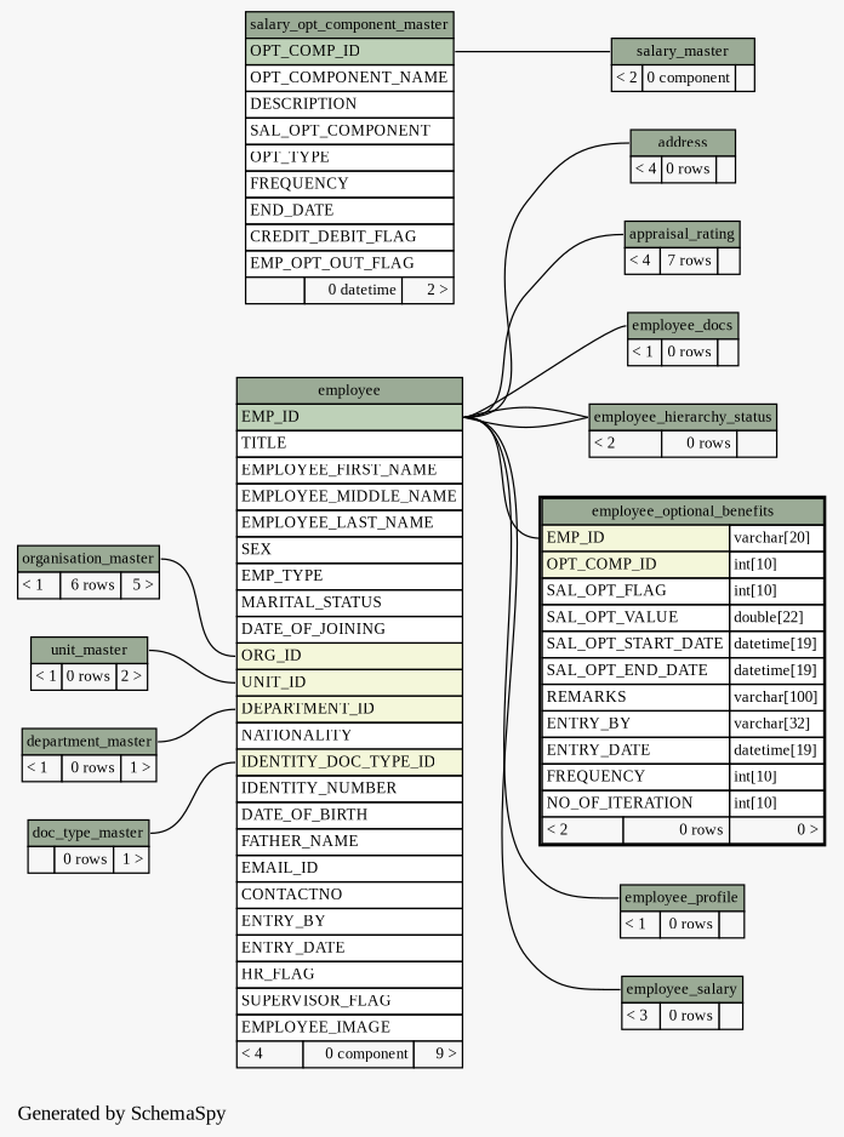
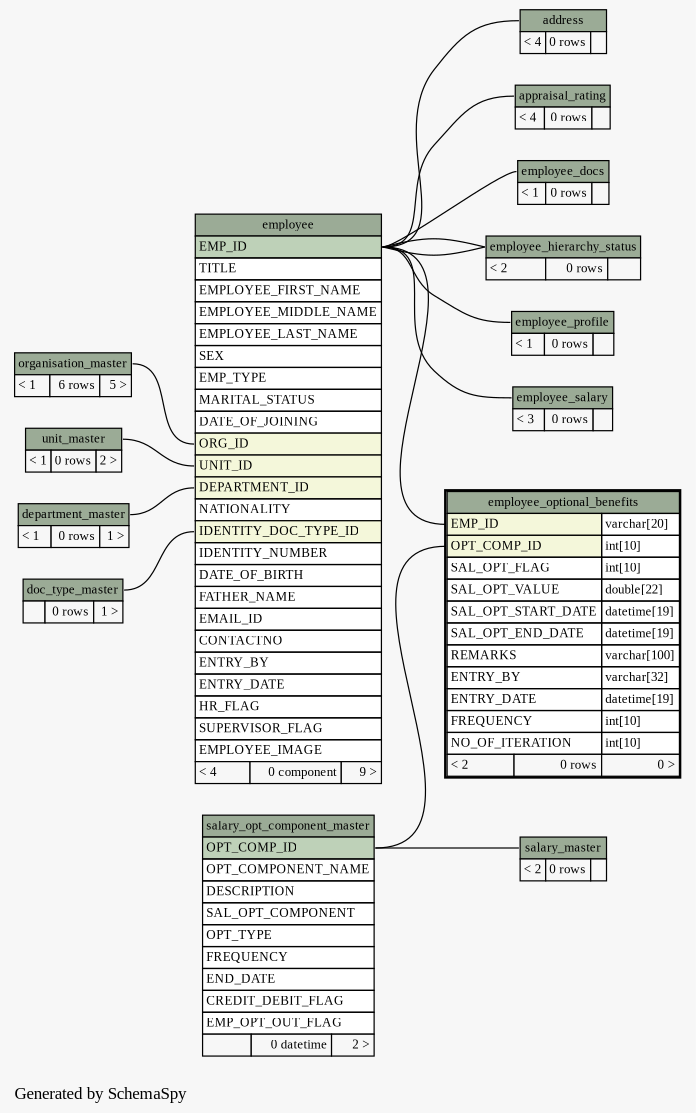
  digraph {
    bgcolor="#f7f7f7"
    fontname="Liberation Serif"
    label="\nGenerated by SchemaSpy"
    labeljust=l
    rankdir=RL
    node [fontname="Liberation Serif" fontsize=11 shape=plaintext]
    edge [arrowhead=none arrowsize=0.8 arrowtail=crowodot fontname="Liberation Serif" headport="EMP_ID:e" tailport="employee_hierarchy_status.heading:w"]
    n1 [label=<     <TABLE BORDER="0" CELLBORDER="1" CELLSPACING="0" BGCOLOR="#ffffff">       <TR><TD PORT="address.heading" COLSPAN="3" BGCOLOR="#9bab96" ALIGN="CENTER">address</TD></TR>       <TR><TD ALIGN="LEFT" BGCOLOR="#f7f7f7">&lt; 4</TD><TD ALIGN="RIGHT" BGCOLOR="#f7f7f7">0 rows</TD><TD ALIGN="RIGHT" BGCOLOR="#f7f7f7">  </TD></TR>     </TABLE>>]
    n2 [label=<     <TABLE BORDER="0" CELLBORDER="1" CELLSPACING="0" BGCOLOR="#ffffff">       <TR><TD PORT="employee.heading" COLSPAN="3" BGCOLOR="#9bab96" ALIGN="CENTER">employee</TD></TR>       <TR><TD PORT="EMP_ID" COLSPAN="3" BGCOLOR="#bed1b8" ALIGN="LEFT">EMP_ID</TD></TR>       <TR><TD PORT="TITLE" COLSPAN="3" ALIGN="LEFT">TITLE</TD></TR>       <TR><TD PORT="EMPLOYEE_FIRST_NAME" COLSPAN="3" ALIGN="LEFT">EMPLOYEE_FIRST_NAME</TD></TR>       <TR><TD PORT="EMPLOYEE_MIDDLE_NAME" COLSPAN="3" ALIGN="LEFT">EMPLOYEE_MIDDLE_NAME</TD></TR>       <TR><TD PORT="EMPLOYEE_LAST_NAME" COLSPAN="3" ALIGN="LEFT">EMPLOYEE_LAST_NAME</TD></TR>       <TR><TD PORT="SEX" COLSPAN="3" ALIGN="LEFT">SEX</TD></TR>       <TR><TD PORT="EMP_TYPE" COLSPAN="3" ALIGN="LEFT">EMP_TYPE</TD></TR>       <TR><TD PORT="MARITAL_STATUS" COLSPAN="3" ALIGN="LEFT">MARITAL_STATUS</TD></TR>       <TR><TD PORT="DATE_OF_JOINING" COLSPAN="3" ALIGN="LEFT">DATE_OF_JOINING</TD></TR>       <TR><TD PORT="ORG_ID" COLSPAN="3" BGCOLOR="#f4f7da" ALIGN="LEFT">ORG_ID</TD></TR>       <TR><TD PORT="UNIT_ID" COLSPAN="3" BGCOLOR="#f4f7da" ALIGN="LEFT">UNIT_ID</TD></TR>       <TR><TD PORT="DEPARTMENT_ID" COLSPAN="3" BGCOLOR="#f4f7da" ALIGN="LEFT">DEPARTMENT_ID</TD></TR>       <TR><TD PORT="NATIONALITY" COLSPAN="3" ALIGN="LEFT">NATIONALITY</TD></TR>       <TR><TD PORT="IDENTITY_DOC_TYPE_ID" COLSPAN="3" BGCOLOR="#f4f7da" ALIGN="LEFT">IDENTITY_DOC_TYPE_ID</TD></TR>       <TR><TD PORT="IDENTITY_NUMBER" COLSPAN="3" ALIGN="LEFT">IDENTITY_NUMBER</TD></TR>       <TR><TD PORT="DATE_OF_BIRTH" COLSPAN="3" ALIGN="LEFT">DATE_OF_BIRTH</TD></TR>       <TR><TD PORT="FATHER_NAME" COLSPAN="3" ALIGN="LEFT">FATHER_NAME</TD></TR>       <TR><TD PORT="EMAIL_ID" COLSPAN="3" ALIGN="LEFT">EMAIL_ID</TD></TR>       <TR><TD PORT="CONTACTNO" COLSPAN="3" ALIGN="LEFT">CONTACTNO</TD></TR>       <TR><TD PORT="ENTRY_BY" COLSPAN="3" ALIGN="LEFT">ENTRY_BY</TD></TR>       <TR><TD PORT="ENTRY_DATE" COLSPAN="3" ALIGN="LEFT">ENTRY_DATE</TD></TR>       <TR><TD PORT="HR_FLAG" COLSPAN="3" ALIGN="LEFT">HR_FLAG</TD></TR>       <TR><TD PORT="SUPERVISOR_FLAG" COLSPAN="3" ALIGN="LEFT">SUPERVISOR_FLAG</TD></TR>       <TR><TD PORT="EMPLOYEE_IMAGE" COLSPAN="3" ALIGN="LEFT">EMPLOYEE_IMAGE</TD></TR>       <TR><TD ALIGN="LEFT" BGCOLOR="#f7f7f7">&lt; 4</TD><TD ALIGN="RIGHT" BGCOLOR="#f7f7f7">0 component</TD><TD ALIGN="RIGHT" BGCOLOR="#f7f7f7">9 &gt;</TD></TR>     </TABLE>>]
    n3 [label=<     <TABLE BORDER="0" CELLBORDER="1" CELLSPACING="0" BGCOLOR="#ffffff">       <TR><TD PORT="department_master.heading" COLSPAN="3" BGCOLOR="#9bab96" ALIGN="CENTER">department_master</TD></TR>       <TR><TD ALIGN="LEFT" BGCOLOR="#f7f7f7">&lt; 1</TD><TD ALIGN="RIGHT" BGCOLOR="#f7f7f7">0 rows</TD><TD ALIGN="RIGHT" BGCOLOR="#f7f7f7">1 &gt;</TD></TR>     </TABLE>>]
    n4 [label=<     <TABLE BORDER="0" CELLBORDER="1" CELLSPACING="0" BGCOLOR="#ffffff">       <TR><TD PORT="doc_type_master.heading" COLSPAN="3" BGCOLOR="#9bab96" ALIGN="CENTER">doc_type_master</TD></TR>       <TR><TD ALIGN="LEFT" BGCOLOR="#f7f7f7">  </TD><TD ALIGN="RIGHT" BGCOLOR="#f7f7f7">0 rows</TD><TD ALIGN="RIGHT" BGCOLOR="#f7f7f7">1 &gt;</TD></TR>     </TABLE>>]
    n5 [label=<     <TABLE BORDER="0" CELLBORDER="1" CELLSPACING="0" BGCOLOR="#ffffff">       <TR><TD PORT="organisation_master.heading" COLSPAN="3" BGCOLOR="#9bab96" ALIGN="CENTER">organisation_master</TD></TR>       <TR><TD ALIGN="LEFT" BGCOLOR="#f7f7f7">&lt; 1</TD><TD ALIGN="RIGHT" BGCOLOR="#f7f7f7">6 rows</TD><TD ALIGN="RIGHT" BGCOLOR="#f7f7f7">5 &gt;</TD></TR>     </TABLE>>]
    n6 [label=<     <TABLE BORDER="0" CELLBORDER="1" CELLSPACING="0" BGCOLOR="#ffffff">       <TR><TD PORT="unit_master.heading" COLSPAN="3" BGCOLOR="#9bab96" ALIGN="CENTER">unit_master</TD></TR>       <TR><TD ALIGN="LEFT" BGCOLOR="#f7f7f7">&lt; 1</TD><TD ALIGN="RIGHT" BGCOLOR="#f7f7f7">0 rows</TD><TD ALIGN="RIGHT" BGCOLOR="#f7f7f7">2 &gt;</TD></TR>     </TABLE>>]
-   n7 [label=<     <TABLE BORDER="0" CELLBORDER="1" CELLSPACING="0" BGCOLOR="#ffffff">       <TR><TD PORT="appraisal_rating.heading" COLSPAN="3" BGCOLOR="#9bab96" ALIGN="CENTER">appraisal_rating</TD></TR>       <TR><TD ALIGN="LEFT" BGCOLOR="#f7f7f7">&lt; 4</TD><TD ALIGN="RIGHT" BGCOLOR="#f7f7f7">7 rows</TD><TD ALIGN="RIGHT" BGCOLOR="#f7f7f7">  </TD></TR>     </TABLE>>]
+   n7 [label=<     <TABLE BORDER="0" CELLBORDER="1" CELLSPACING="0" BGCOLOR="#ffffff">       <TR><TD PORT="appraisal_rating.heading" COLSPAN="3" BGCOLOR="#9bab96" ALIGN="CENTER">appraisal_rating</TD></TR>       <TR><TD ALIGN="LEFT" BGCOLOR="#f7f7f7">&lt; 4</TD><TD ALIGN="RIGHT" BGCOLOR="#f7f7f7">0 rows</TD><TD ALIGN="RIGHT" BGCOLOR="#f7f7f7">  </TD></TR>     </TABLE>>]
    n8 [label=<     <TABLE BORDER="0" CELLBORDER="1" CELLSPACING="0" BGCOLOR="#ffffff">       <TR><TD PORT="employee_docs.heading" COLSPAN="3" BGCOLOR="#9bab96" ALIGN="CENTER">employee_docs</TD></TR>       <TR><TD ALIGN="LEFT" BGCOLOR="#f7f7f7">&lt; 1</TD><TD ALIGN="RIGHT" BGCOLOR="#f7f7f7">0 rows</TD><TD ALIGN="RIGHT" BGCOLOR="#f7f7f7">  </TD></TR>     </TABLE>>]
    n9 [label=<     <TABLE BORDER="0" CELLBORDER="1" CELLSPACING="0" BGCOLOR="#ffffff">       <TR><TD PORT="employee_hierarchy_status.heading" COLSPAN="3" BGCOLOR="#9bab96" ALIGN="CENTER">employee_hierarchy_status</TD></TR>       <TR><TD ALIGN="LEFT" BGCOLOR="#f7f7f7">&lt; 2</TD><TD ALIGN="RIGHT" BGCOLOR="#f7f7f7">0 rows</TD><TD ALIGN="RIGHT" BGCOLOR="#f7f7f7">  </TD></TR>     </TABLE>>]
    n10 [label=<     <TABLE BORDER="2" CELLBORDER="1" CELLSPACING="0" BGCOLOR="#ffffff">       <TR><TD PORT="employee_optional_benefits.heading" COLSPAN="3" BGCOLOR="#9bab96" ALIGN="CENTER">employee_optional_benefits</TD></TR>       <TR><TD PORT="EMP_ID" COLSPAN="2" BGCOLOR="#f4f7da" ALIGN="LEFT">EMP_ID</TD><TD PORT="EMP_ID.type" ALIGN="LEFT">varchar[20]</TD></TR>       <TR><TD PORT="OPT_COMP_ID" COLSPAN="2" BGCOLOR="#f4f7da" ALIGN="LEFT">OPT_COMP_ID</TD><TD PORT="OPT_COMP_ID.type" ALIGN="LEFT">int[10]</TD></TR>       <TR><TD PORT="SAL_OPT_FLAG" COLSPAN="2" ALIGN="LEFT">SAL_OPT_FLAG</TD><TD PORT="SAL_OPT_FLAG.type" ALIGN="LEFT">int[10]</TD></TR>       <TR><TD PORT="SAL_OPT_VALUE" COLSPAN="2" ALIGN="LEFT">SAL_OPT_VALUE</TD><TD PORT="SAL_OPT_VALUE.type" ALIGN="LEFT">double[22]</TD></TR>       <TR><TD PORT="SAL_OPT_START_DATE" COLSPAN="2" ALIGN="LEFT">SAL_OPT_START_DATE</TD><TD PORT="SAL_OPT_START_DATE.type" ALIGN="LEFT">datetime[19]</TD></TR>       <TR><TD PORT="SAL_OPT_END_DATE" COLSPAN="2" ALIGN="LEFT">SAL_OPT_END_DATE</TD><TD PORT="SAL_OPT_END_DATE.type" ALIGN="LEFT">datetime[19]</TD></TR>       <TR><TD PORT="REMARKS" COLSPAN="2" ALIGN="LEFT">REMARKS</TD><TD PORT="REMARKS.type" ALIGN="LEFT">varchar[100]</TD></TR>       <TR><TD PORT="ENTRY_BY" COLSPAN="2" ALIGN="LEFT">ENTRY_BY</TD><TD PORT="ENTRY_BY.type" ALIGN="LEFT">varchar[32]</TD></TR>       <TR><TD PORT="ENTRY_DATE" COLSPAN="2" ALIGN="LEFT">ENTRY_DATE</TD><TD PORT="ENTRY_DATE.type" ALIGN="LEFT">datetime[19]</TD></TR>       <TR><TD PORT="FREQUENCY" COLSPAN="2" ALIGN="LEFT">FREQUENCY</TD><TD PORT="FREQUENCY.type" ALIGN="LEFT">int[10]</TD></TR>       <TR><TD PORT="NO_OF_ITERATION" COLSPAN="2" ALIGN="LEFT">NO_OF_ITERATION</TD><TD PORT="NO_OF_ITERATION.type" ALIGN="LEFT">int[10]</TD></TR>       <TR><TD ALIGN="LEFT" BGCOLOR="#f7f7f7">&lt; 2</TD><TD ALIGN="RIGHT" BGCOLOR="#f7f7f7">0 rows</TD><TD ALIGN="RIGHT" BGCOLOR="#f7f7f7">0 &gt;</TD></TR>     </TABLE>>]
    n11 [label=<     <TABLE BORDER="0" CELLBORDER="1" CELLSPACING="0" BGCOLOR="#ffffff">       <TR><TD PORT="salary_opt_component_master.heading" COLSPAN="3" BGCOLOR="#9bab96" ALIGN="CENTER">salary_opt_component_master</TD></TR>       <TR><TD PORT="OPT_COMP_ID" COLSPAN="3" BGCOLOR="#bed1b8" ALIGN="LEFT">OPT_COMP_ID</TD></TR>       <TR><TD PORT="OPT_COMPONENT_NAME" COLSPAN="3" ALIGN="LEFT">OPT_COMPONENT_NAME</TD></TR>       <TR><TD PORT="DESCRIPTION" COLSPAN="3" ALIGN="LEFT">DESCRIPTION</TD></TR>       <TR><TD PORT="SAL_OPT_COMPONENT" COLSPAN="3" ALIGN="LEFT">SAL_OPT_COMPONENT</TD></TR>       <TR><TD PORT="OPT_TYPE" COLSPAN="3" ALIGN="LEFT">OPT_TYPE</TD></TR>       <TR><TD PORT="FREQUENCY" COLSPAN="3" ALIGN="LEFT">FREQUENCY</TD></TR>       <TR><TD PORT="END_DATE" COLSPAN="3" ALIGN="LEFT">END_DATE</TD></TR>       <TR><TD PORT="CREDIT_DEBIT_FLAG" COLSPAN="3" ALIGN="LEFT">CREDIT_DEBIT_FLAG</TD></TR>       <TR><TD PORT="EMP_OPT_OUT_FLAG" COLSPAN="3" ALIGN="LEFT">EMP_OPT_OUT_FLAG</TD></TR>       <TR><TD ALIGN="LEFT" BGCOLOR="#f7f7f7">  </TD><TD ALIGN="RIGHT" BGCOLOR="#f7f7f7">0 datetime</TD><TD ALIGN="RIGHT" BGCOLOR="#f7f7f7">2 &gt;</TD></TR>     </TABLE>>]
    n12 [label=<     <TABLE BORDER="0" CELLBORDER="1" CELLSPACING="0" BGCOLOR="#ffffff">       <TR><TD PORT="employee_profile.heading" COLSPAN="3" BGCOLOR="#9bab96" ALIGN="CENTER">employee_profile</TD></TR>       <TR><TD ALIGN="LEFT" BGCOLOR="#f7f7f7">&lt; 1</TD><TD ALIGN="RIGHT" BGCOLOR="#f7f7f7">0 rows</TD><TD ALIGN="RIGHT" BGCOLOR="#f7f7f7">  </TD></TR>     </TABLE>>]
    n13 [label=<     <TABLE BORDER="0" CELLBORDER="1" CELLSPACING="0" BGCOLOR="#ffffff">       <TR><TD PORT="employee_salary.heading" COLSPAN="3" BGCOLOR="#9bab96" ALIGN="CENTER">employee_salary</TD></TR>       <TR><TD ALIGN="LEFT" BGCOLOR="#f7f7f7">&lt; 3</TD><TD ALIGN="RIGHT" BGCOLOR="#f7f7f7">0 rows</TD><TD ALIGN="RIGHT" BGCOLOR="#f7f7f7">  </TD></TR>     </TABLE>>]
-   n14 [label=<     <TABLE BORDER="0" CELLBORDER="1" CELLSPACING="0" BGCOLOR="#ffffff">       <TR><TD PORT="salary_master.heading" COLSPAN="3" BGCOLOR="#9bab96" ALIGN="CENTER">salary_master</TD></TR>       <TR><TD ALIGN="LEFT" BGCOLOR="#f7f7f7">&lt; 2</TD><TD ALIGN="RIGHT" BGCOLOR="#f7f7f7">0 component</TD><TD ALIGN="RIGHT" BGCOLOR="#f7f7f7">  </TD></TR>     </TABLE>>]
+   n14 [label=<     <TABLE BORDER="0" CELLBORDER="1" CELLSPACING="0" BGCOLOR="#ffffff">       <TR><TD PORT="salary_master.heading" COLSPAN="3" BGCOLOR="#9bab96" ALIGN="CENTER">salary_master</TD></TR>       <TR><TD ALIGN="LEFT" BGCOLOR="#f7f7f7">&lt; 2</TD><TD ALIGN="RIGHT" BGCOLOR="#f7f7f7">0 rows</TD><TD ALIGN="RIGHT" BGCOLOR="#f7f7f7">  </TD></TR>     </TABLE>>]
    n1 -> n2 [arrowtail=tee tailport="address.heading:w"]
    n2 -> n3 [headport="department_master.heading:e" tailport="DEPARTMENT_ID:w"]
    n2 -> n4 [headport="doc_type_master.heading:e" tailport="IDENTITY_DOC_TYPE_ID:w"]
    n2 -> n5 [headport="organisation_master.heading:e" tailport="ORG_ID:w"]
    n2 -> n6 [headport="unit_master.heading:e" tailport="UNIT_ID:w"]
    n7 -> n2 [arrowtail=crowtee tailport="appraisal_rating.heading:w"]
    n8 -> n2 [arrowtail=crowtee tailport="employee_docs.heading:w"]
    n9 -> n2 [arrowtail=tee]
    n9 -> n2
    n10 -> n2 [tailport="EMP_ID:w"]
+   n10 -> n11 [headport="OPT_COMP_ID:e" tailport="OPT_COMP_ID:w"]
    n12 -> n2 [arrowtail=tee tailport="employee_profile.heading:w"]
    n13 -> n2 [arrowtail=crowtee tailport="employee_salary.heading:w"]
    n14 -> n11 [headport="OPT_COMP_ID:e" tailport="salary_master.heading:w"]
  }
